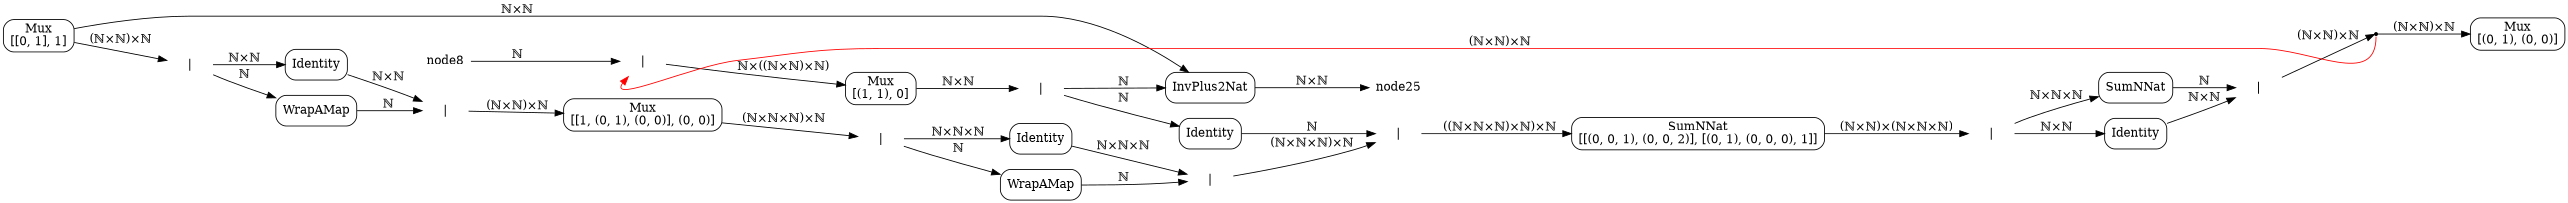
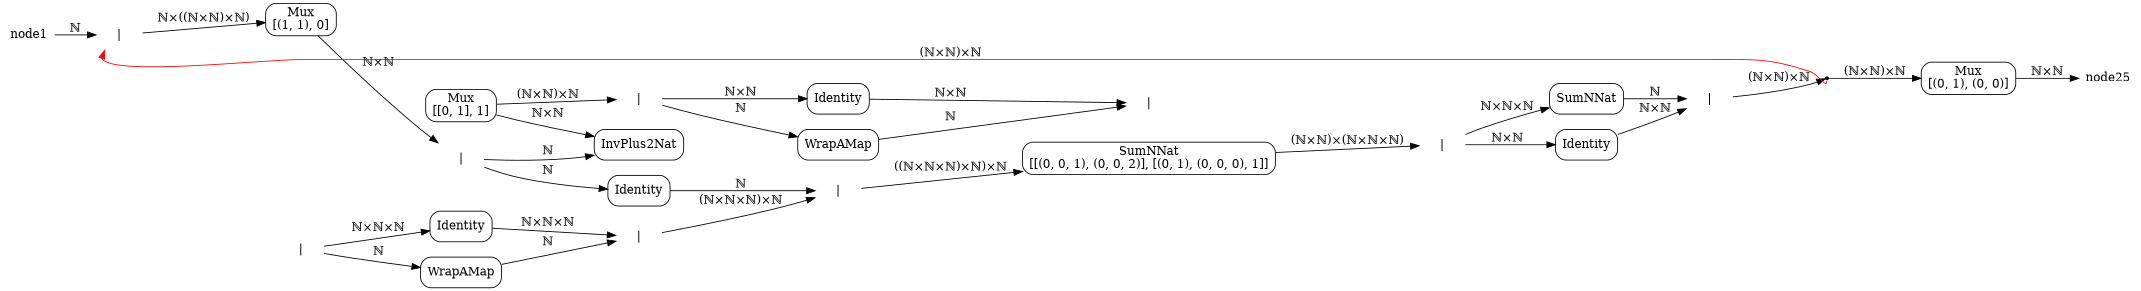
  digraph {
    rankdir=LR
    node [shape=box style=rounded]
-   node1 [shape=plaintext label=node8 style=""]
+   node1 [shape=plaintext style=""]
    n2 [label="|" shape=plaintext style=""]
    n3 [label="Mux\n[(1, 1), 0]"]
    n4 [label="|" shape=plaintext style=""]
    n5 [label=InvPlus2Nat]
    n6 [label=Identity]
    n7 [label="Mux\n[[0, 1], 1]"]
    n8 [label="|" shape=plaintext style=""]
    n9 [label=Identity]
    n10 [label=WrapAMap]
    n11 [label="|" shape=plaintext style=""]
-   n12 [label="Mux\n[[1, (0, 1), (0, 0)], (0, 0)]"]
    n13 [label="|" shape=plaintext style=""]
    n14 [label=Identity]
    n15 [label=WrapAMap]
    n16 [label="|" shape=plaintext style=""]
    n17 [label="|" shape=plaintext style=""]
    n18 [label="SumNNat\n[[(0, 0, 1), (0, 0, 2)], [(0, 1), (0, 0, 0), 1]]"]
    n19 [label="|" shape=plaintext style=""]
    n20 [label=Identity]
    n21 [label=SumNNat]
    n22 [label="|" shape=plaintext style=""]
    node23 [shape=point style=""]
    n24 [label="Mux\n[(0, 1), (0, 0)]"]
    node25 [shape=plaintext style=""]
    node1 -> n2 [label="ℕ"]
    n2 -> n3 [label="ℕ×((ℕ×ℕ)×ℕ)"]
    n3 -> n4 [label="ℕ×ℕ"]
    n4 -> n5 [label="ℕ"]
    n4 -> n6 [label="ℕ"]
    n6 -> n17 [label="ℕ"]
    n7 -> n5 [label="ℕ×ℕ"]
    n7 -> n8 [label="(ℕ×ℕ)×ℕ"]
    n8 -> n9 [label="ℕ×ℕ"]
    n8 -> n10 [label="ℕ"]
    n9 -> n11 [label="ℕ×ℕ"]
    n10 -> n11 [label="ℕ"]
-   n11 -> n12 [label="(ℕ×ℕ)×ℕ"]
-   n12 -> n13 [label="(ℕ×ℕ×ℕ)×ℕ"]
    n13 -> n14 [label="ℕ×ℕ×ℕ"]
    n13 -> n15 [label="ℕ"]
    n14 -> n16 [label="ℕ×ℕ×ℕ"]
    n15 -> n16 [label="ℕ"]
    n16 -> n17 [label="(ℕ×ℕ×ℕ)×ℕ"]
    n17 -> n18 [label="((ℕ×ℕ×ℕ)×ℕ)×ℕ"]
    n18 -> n19 [label="(ℕ×ℕ)×(ℕ×ℕ×ℕ)"]
    n19 -> n20 [label="ℕ×ℕ"]
    n19 -> n21 [label="ℕ×ℕ×ℕ"]
    n20 -> n22 [label="ℕ×ℕ"]
    n21 -> n22 [label="ℕ"]
    n22 -> node23 [label="(ℕ×ℕ)×ℕ"]
    node23 -> n2 [color=red headport=sw label="(ℕ×ℕ)×ℕ" tailport=s]
    node23 -> n24 [label="(ℕ×ℕ)×ℕ"]
-   n5 -> node25 [label="ℕ×ℕ"]
+   n24 -> node25 [label="ℕ×ℕ"]
  }
